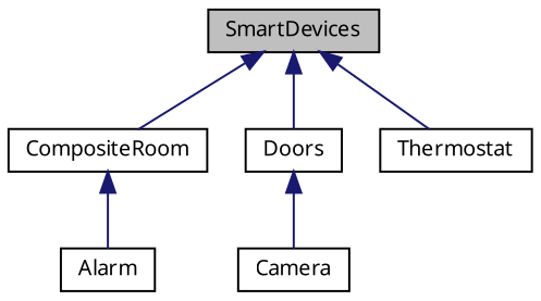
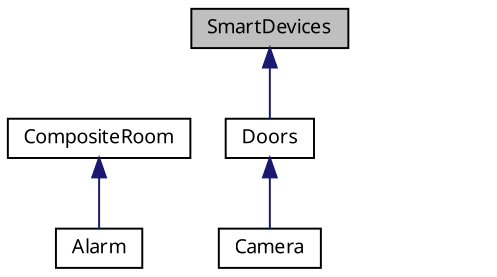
  digraph {
    fontname="Noto Sans"
    node [color=black fillcolor=white fontname="Noto Sans" fontsize=10 shape=record style=filled]
    edge [color=midnightblue dir=back fontname="Noto Sans" fontsize=10 labelfontname=Helvetica labelfontsize=10 style=solid]
    n1 [fillcolor=grey75 fontcolor=black height=0.2 label=SmartDevices width=0.4]
    n2 [height=0.2 label=CompositeRoom width=0.4]
    n3 [height=0.2 label=Doors width=0.4]
-   n4 [height=0.2 label=Thermostat width=0.4]
    n5 [height=0.2 label=Alarm width=0.4]
    n6 [height=0.2 label=Camera width=0.4]
-   n1 -> n2
    n1 -> n3
-   n1 -> n4
    n2 -> n5
    n3 -> n6
  }
